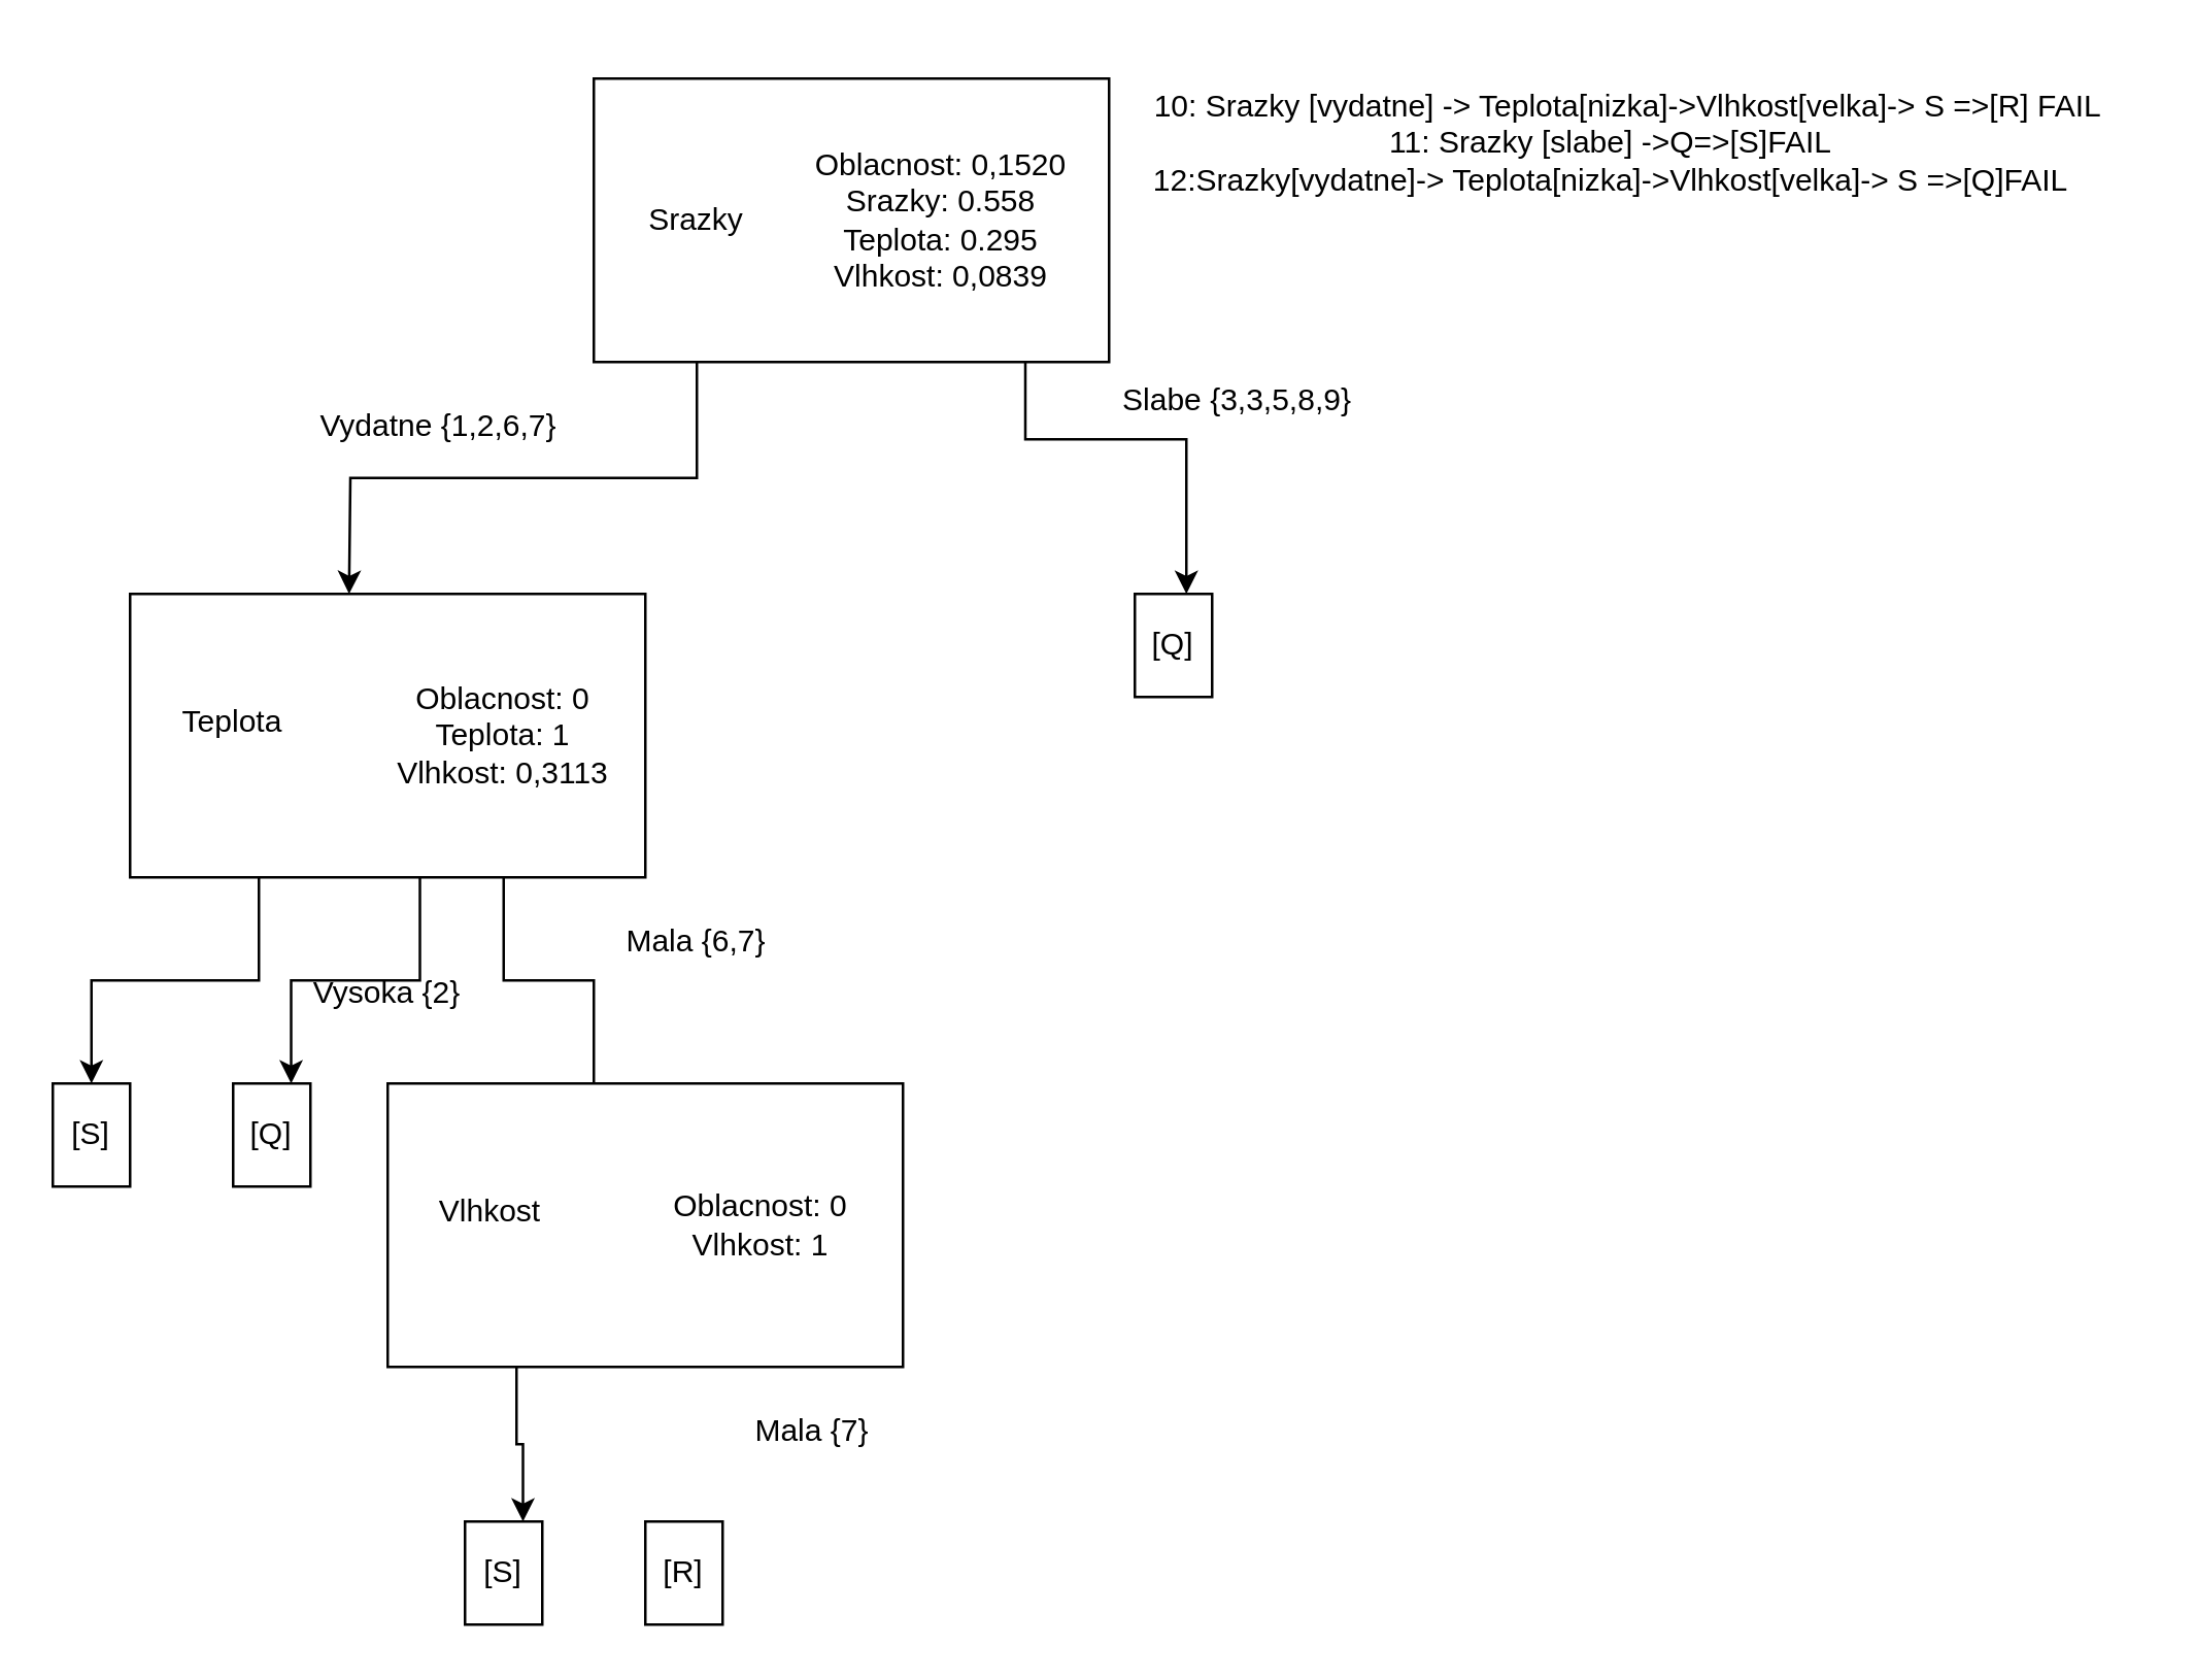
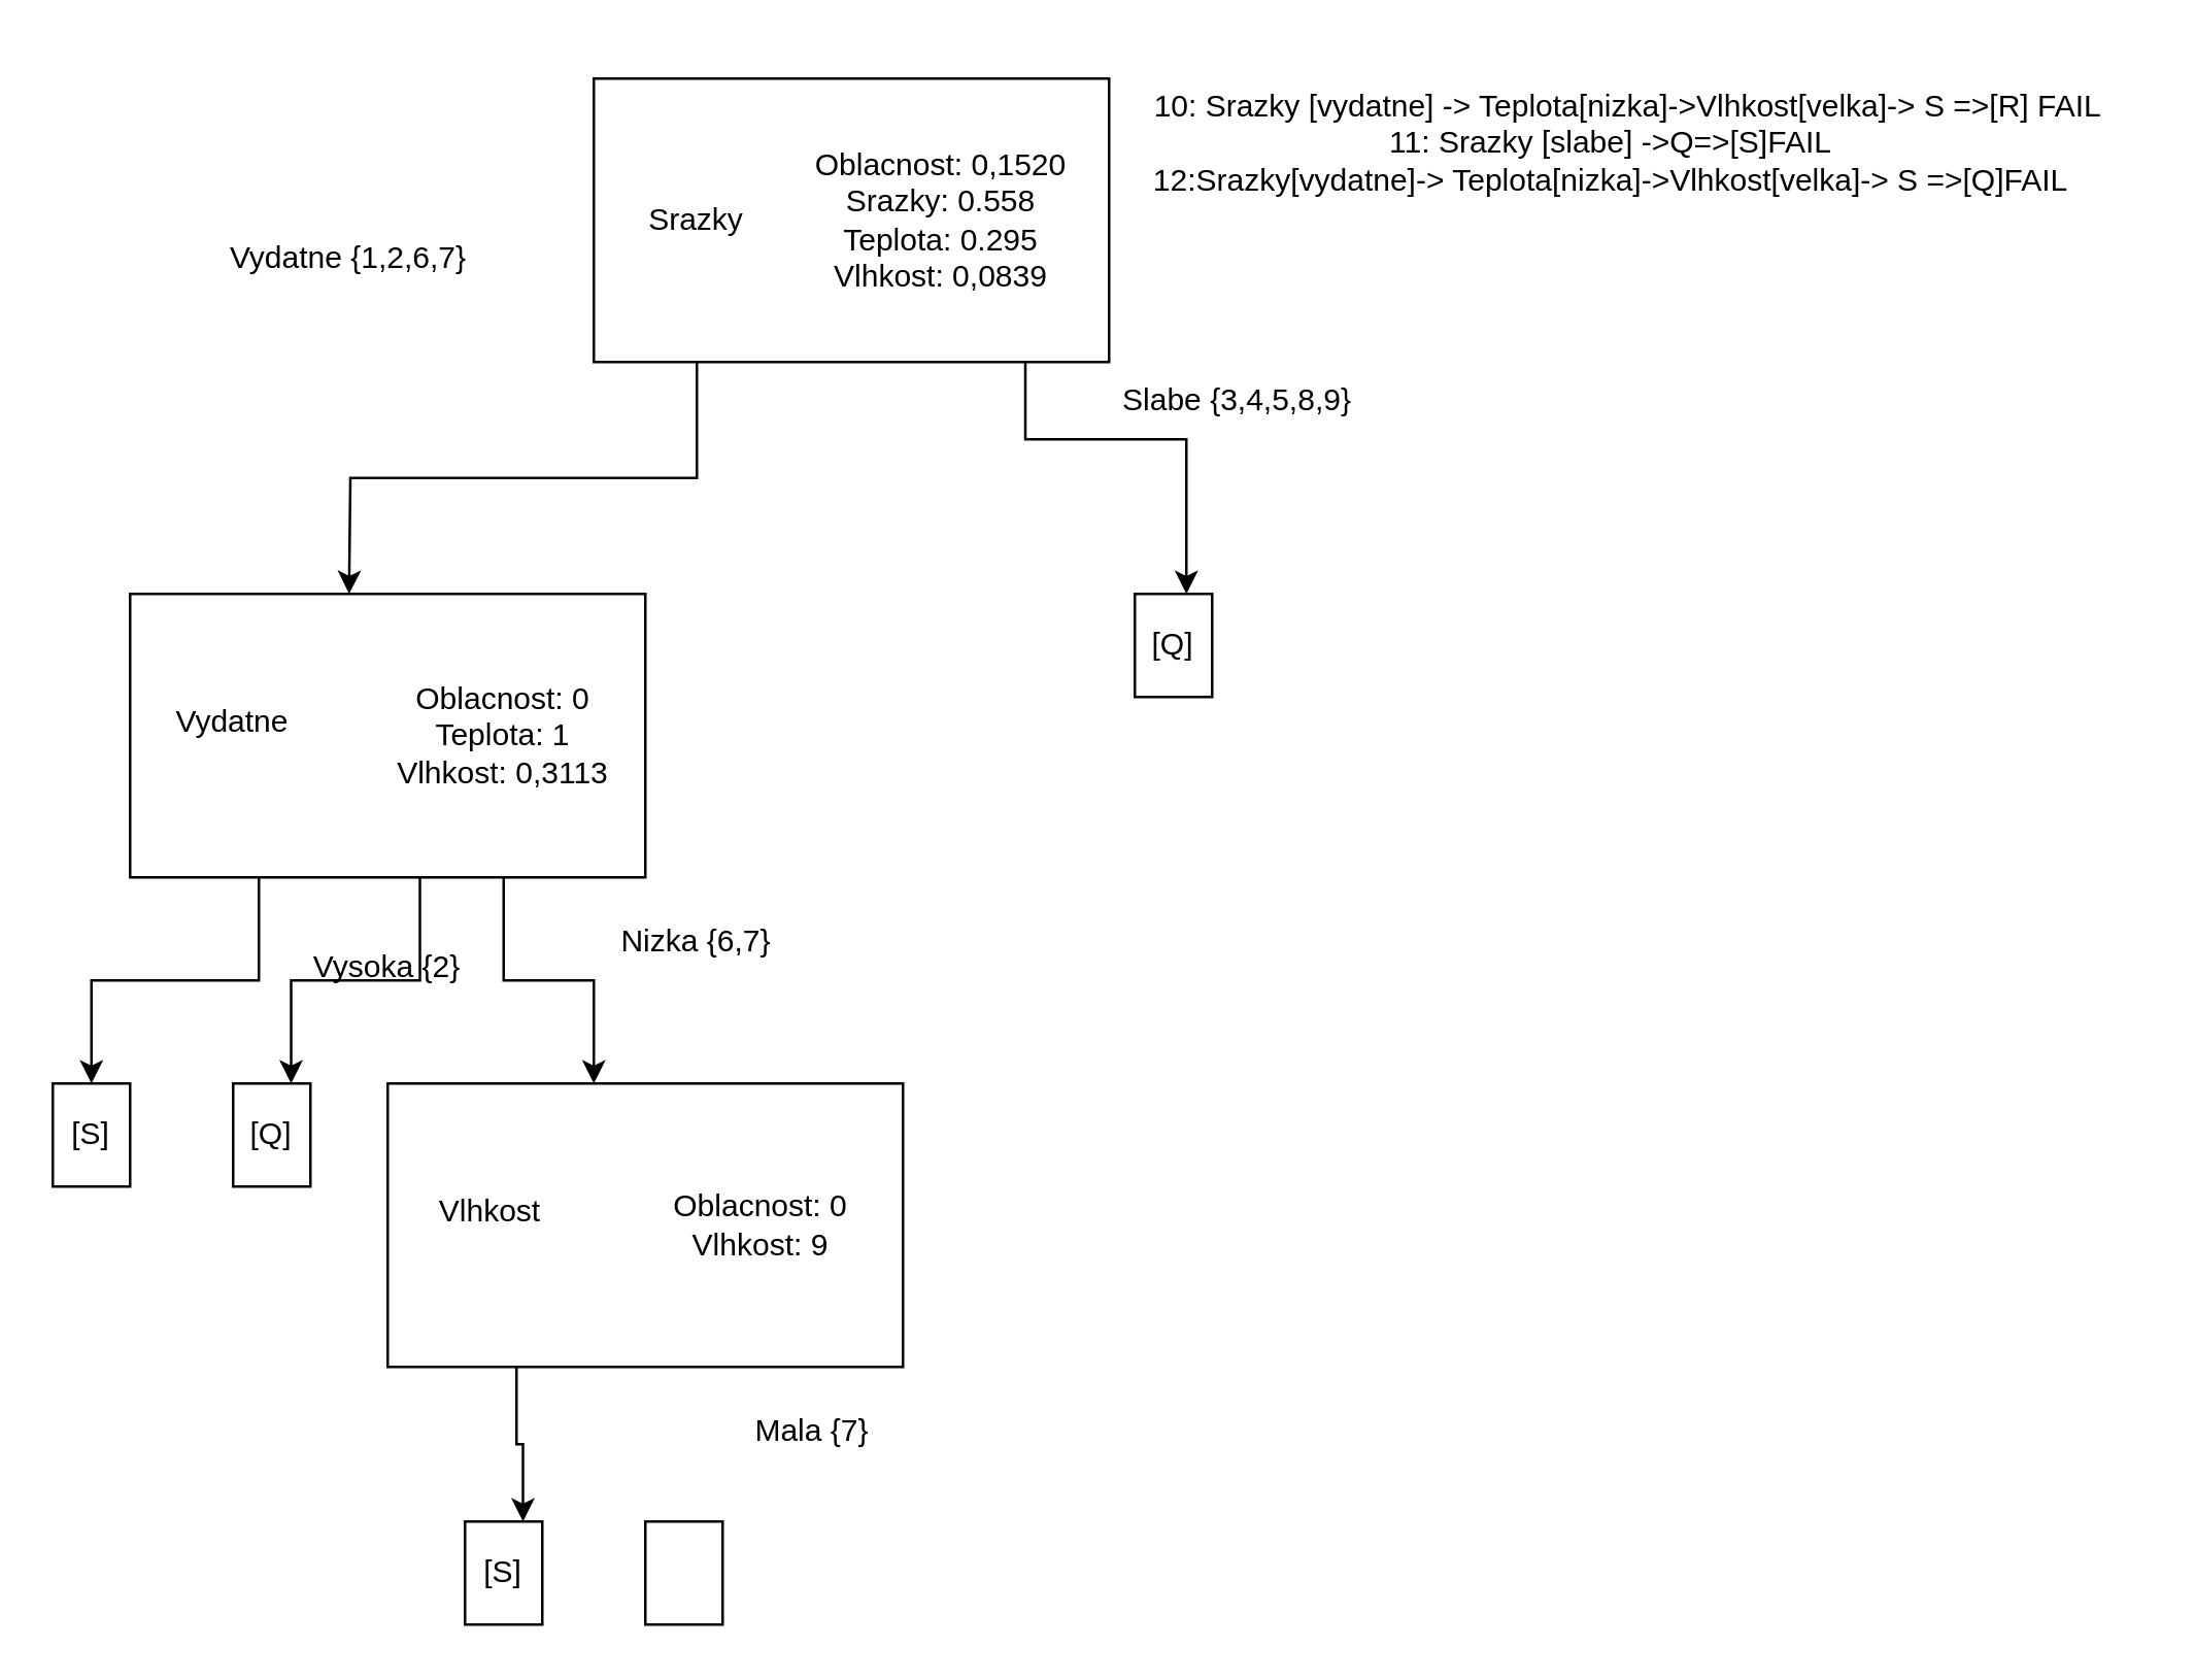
  <mxCell id="0" />
  <mxCell id="1" parent="0" />
  <mxCell id="2" value="" style="rounded=0;whiteSpace=wrap;html=1;" parent="1" vertex="1"><mxGeometry x="230" y="30" width="200" height="110" as="geometry" /></mxCell>
  <mxCell id="3" style="edgeStyle=orthogonalEdgeStyle;rounded=0;orthogonalLoop=1;jettySize=auto;html=1;exitX=0.75;exitY=1;exitDx=0;exitDy=0;entryX=0.2;entryY=0;entryDx=0;entryDy=0;entryPerimeter=0;" parent="1" source="4" edge="1"><mxGeometry relative="1" as="geometry"><Array as="points"><mxPoint x="398" y="170" /><mxPoint x="460" y="170" /></Array><mxPoint x="460" y="230" as="targetPoint" /></mxGeometry></mxCell>
  <mxCell id="4" value="&lt;div&gt;Oblacnost: 0,1520&lt;/div&gt;&lt;div&gt;Srazky: 0.558&lt;br&gt;&lt;/div&gt;&lt;div&gt;Teplota: 0.295&lt;br&gt;&lt;/div&gt;&lt;div&gt;Vlhkost: 0,0839&lt;br&gt;&lt;/div&gt;" style="text;html=1;strokeColor=none;fillColor=none;align=center;verticalAlign=middle;whiteSpace=wrap;rounded=0;" parent="1" vertex="1"><mxGeometry x="300" y="30" width="130" height="110" as="geometry" /></mxCell>
  <mxCell id="5" style="edgeStyle=orthogonalEdgeStyle;rounded=0;orthogonalLoop=1;jettySize=auto;html=1;exitX=0.5;exitY=1;exitDx=0;exitDy=0;entryX=0.5;entryY=0;entryDx=0;entryDy=0;" parent="1" source="6" edge="1"><mxGeometry relative="1" as="geometry"><mxPoint x="135" y="230" as="targetPoint" /></mxGeometry></mxCell>
  <mxCell id="6" value="Srazky" style="text;html=1;strokeColor=none;fillColor=none;align=center;verticalAlign=middle;whiteSpace=wrap;rounded=0;" parent="1" vertex="1"><mxGeometry x="230" y="30" width="80" height="110" as="geometry" /></mxCell>
- <mxCell id="7" value="Vydatne {1,2,6,7}" style="text;html=1;strokeColor=none;fillColor=none;align=center;verticalAlign=middle;whiteSpace=wrap;rounded=0;" parent="1" vertex="1"><mxGeometry x="120" y="150" width="100" height="30" as="geometry" /></mxCell>
- <mxCell id="8" value="Slabe {3,3,5,8,9}" style="text;html=1;strokeColor=none;fillColor=none;align=center;verticalAlign=middle;whiteSpace=wrap;rounded=0;" parent="1" vertex="1"><mxGeometry x="420" y="140" width="120" height="30" as="geometry" /></mxCell>
+ <mxCell id="7" value="Vydatne {1,2,6,7}" style="text;html=1;strokeColor=none;fillColor=none;align=center;verticalAlign=middle;whiteSpace=wrap;rounded=0;" parent="1" vertex="1"><mxGeometry x="85" y="85" width="100" height="30" as="geometry" /></mxCell>
+ <mxCell id="8" value="Slabe {3,4,5,8,9}" style="text;html=1;strokeColor=none;fillColor=none;align=center;verticalAlign=middle;whiteSpace=wrap;rounded=0;" parent="1" vertex="1"><mxGeometry x="420" y="140" width="120" height="30" as="geometry" /></mxCell>
  <mxCell id="9" value="&lt;div&gt;&amp;nbsp;&amp;nbsp;&amp;nbsp; 10: Srazky [vydatne] -&amp;gt; Teplota[nizka]-&amp;gt;Vlhkost[velka]-&amp;gt; S =&amp;gt;[R] FAIL&lt;/div&gt;&lt;div&gt;11: Srazky [slabe] -&amp;gt;Q=&amp;gt;[S]FAIL&lt;br&gt;&lt;/div&gt;12:Srazky[vydatne]-&amp;gt; Teplota[nizka]-&amp;gt;Vlhkost[velka]-&amp;gt; S =&amp;gt;[Q]FAIL" style="text;html=1;strokeColor=none;fillColor=none;align=center;verticalAlign=middle;whiteSpace=wrap;rounded=0;" parent="1" vertex="1"><mxGeometry x="420" y="20" width="410" height="70" as="geometry" /></mxCell>
  <mxCell id="10" style="edgeStyle=orthogonalEdgeStyle;rounded=0;orthogonalLoop=1;jettySize=auto;html=1;exitX=0.25;exitY=1;exitDx=0;exitDy=0;entryX=0.5;entryY=0;entryDx=0;entryDy=0;" edge="1" parent="1" source="11" target="16"><mxGeometry relative="1" as="geometry" /></mxCell>
  <mxCell id="11" value="" style="rounded=0;whiteSpace=wrap;html=1;" vertex="1" parent="1"><mxGeometry x="50" y="230" width="200" height="110" as="geometry" /></mxCell>
  <mxCell id="12" style="edgeStyle=orthogonalEdgeStyle;rounded=0;orthogonalLoop=1;jettySize=auto;html=1;exitX=0.25;exitY=1;exitDx=0;exitDy=0;entryX=0.75;entryY=0;entryDx=0;entryDy=0;" edge="1" parent="1" source="14" target="19"><mxGeometry relative="1" as="geometry" /></mxCell>
- <mxCell id="13" style="edgeStyle=orthogonalEdgeStyle;rounded=0;orthogonalLoop=1;jettySize=auto;html=1;exitX=0.5;exitY=1;exitDx=0;exitDy=0;entryX=1;entryY=0;entryDx=0;entryDy=0;endArrow=none;" edge="1" parent="1" source="14" target="24"><mxGeometry relative="1" as="geometry" /></mxCell>
+ <mxCell id="13" style="edgeStyle=orthogonalEdgeStyle;rounded=0;orthogonalLoop=1;jettySize=auto;html=1;exitX=0.5;exitY=1;exitDx=0;exitDy=0;entryX=1;entryY=0;entryDx=0;entryDy=0;" edge="1" parent="1" source="14" target="24"><mxGeometry relative="1" as="geometry" /></mxCell>
  <mxCell id="14" value="&lt;div&gt;Oblacnost: 0&lt;/div&gt;&lt;div&gt;Teplota: 1&lt;br&gt;&lt;/div&gt;&lt;div&gt;Vlhkost: 0,3113&lt;br&gt;&lt;/div&gt;" style="text;html=1;strokeColor=none;fillColor=none;align=center;verticalAlign=middle;whiteSpace=wrap;rounded=0;" vertex="1" parent="1"><mxGeometry x="130" y="230" width="130" height="110" as="geometry" /></mxCell>
- <mxCell id="15" value="Teplota" style="text;html=1;strokeColor=none;fillColor=none;align=center;verticalAlign=middle;whiteSpace=wrap;rounded=0;" vertex="1" parent="1"><mxGeometry x="50" y="230" width="80" height="100" as="geometry" /></mxCell>
+ <mxCell id="15" value="Vydatne" style="text;html=1;strokeColor=none;fillColor=none;align=center;verticalAlign=middle;whiteSpace=wrap;rounded=0;" vertex="1" parent="1"><mxGeometry x="50" y="230" width="80" height="100" as="geometry" /></mxCell>
  <mxCell id="16" value="" style="rounded=0;whiteSpace=wrap;html=1;" vertex="1" parent="1"><mxGeometry x="20" y="420" width="30" height="40" as="geometry" /></mxCell>
  <mxCell id="17" value="[S]" style="text;html=1;strokeColor=none;fillColor=none;align=center;verticalAlign=middle;whiteSpace=wrap;rounded=0;" vertex="1" parent="1"><mxGeometry x="20" y="420" width="30" height="40" as="geometry" /></mxCell>
  <mxCell id="18" value="" style="rounded=0;whiteSpace=wrap;html=1;" vertex="1" parent="1"><mxGeometry x="90" y="420" width="30" height="40" as="geometry" /></mxCell>
  <mxCell id="19" value="[Q]" style="text;html=1;strokeColor=none;fillColor=none;align=center;verticalAlign=middle;whiteSpace=wrap;rounded=0;" vertex="1" parent="1"><mxGeometry x="90" y="420" width="30" height="40" as="geometry" /></mxCell>
- <mxCell id="20" value="Vysoka {2}" style="text;html=1;strokeColor=none;fillColor=none;align=center;verticalAlign=middle;whiteSpace=wrap;rounded=0;" vertex="1" parent="1"><mxGeometry x="100" y="370" width="100" height="30" as="geometry" /></mxCell>
+ <mxCell id="20" value="Vysoka {2}" style="text;html=1;strokeColor=none;fillColor=none;align=center;verticalAlign=middle;whiteSpace=wrap;rounded=0;" vertex="1" parent="1"><mxGeometry x="100" y="360" width="100" height="30" as="geometry" /></mxCell>
  <mxCell id="21" style="edgeStyle=orthogonalEdgeStyle;rounded=0;orthogonalLoop=1;jettySize=auto;html=1;exitX=0.25;exitY=1;exitDx=0;exitDy=0;entryX=0.75;entryY=0;entryDx=0;entryDy=0;" edge="1" parent="1" source="22" target="27"><mxGeometry relative="1" as="geometry" /></mxCell>
  <mxCell id="22" value="" style="rounded=0;whiteSpace=wrap;html=1;" vertex="1" parent="1"><mxGeometry x="150" y="420" width="200" height="110" as="geometry" /></mxCell>
- <mxCell id="23" value="&lt;div&gt;Oblacnost: 0&lt;/div&gt;&lt;div&gt;Vlhkost: 1&lt;br&gt;&lt;/div&gt;" style="text;html=1;strokeColor=none;fillColor=none;align=center;verticalAlign=middle;whiteSpace=wrap;rounded=0;" vertex="1" parent="1"><mxGeometry x="230" y="420" width="130" height="110" as="geometry" /></mxCell>
+ <mxCell id="23" value="&lt;div&gt;Oblacnost: 0&lt;/div&gt;&lt;div&gt;Vlhkost: 9&lt;br&gt;&lt;/div&gt;" style="text;html=1;strokeColor=none;fillColor=none;align=center;verticalAlign=middle;whiteSpace=wrap;rounded=0;" vertex="1" parent="1"><mxGeometry x="230" y="420" width="130" height="110" as="geometry" /></mxCell>
  <mxCell id="24" value="Vlhkost" style="text;html=1;strokeColor=none;fillColor=none;align=center;verticalAlign=middle;whiteSpace=wrap;rounded=0;" vertex="1" parent="1"><mxGeometry x="150" y="420" width="80" height="100" as="geometry" /></mxCell>
- <mxCell id="25" value="Mala {6,7}" style="text;html=1;strokeColor=none;fillColor=none;align=center;verticalAlign=middle;whiteSpace=wrap;rounded=0;" vertex="1" parent="1"><mxGeometry x="220" y="350" width="100" height="30" as="geometry" /></mxCell>
+ <mxCell id="25" value="Nizka {6,7}" style="text;html=1;strokeColor=none;fillColor=none;align=center;verticalAlign=middle;whiteSpace=wrap;rounded=0;" vertex="1" parent="1"><mxGeometry x="220" y="350" width="100" height="30" as="geometry" /></mxCell>
  <mxCell id="26" value="" style="rounded=0;whiteSpace=wrap;html=1;" vertex="1" parent="1"><mxGeometry x="180" y="590" width="30" height="40" as="geometry" /></mxCell>
  <mxCell id="27" value="[S]" style="text;html=1;strokeColor=none;fillColor=none;align=center;verticalAlign=middle;whiteSpace=wrap;rounded=0;" vertex="1" parent="1"><mxGeometry x="180" y="590" width="30" height="40" as="geometry" /></mxCell>
  <mxCell id="28" value="" style="rounded=0;whiteSpace=wrap;html=1;" vertex="1" parent="1"><mxGeometry x="250" y="590" width="30" height="40" as="geometry" /></mxCell>
- <mxCell id="29" value="[R]" style="text;html=1;strokeColor=none;fillColor=none;align=center;verticalAlign=middle;whiteSpace=wrap;rounded=0;" vertex="1" parent="1"><mxGeometry x="250" y="590" width="30" height="40" as="geometry" /></mxCell>
  <mxCell id="30" value="Mala {7}" style="text;html=1;strokeColor=none;fillColor=none;align=center;verticalAlign=middle;whiteSpace=wrap;rounded=0;" vertex="1" parent="1"><mxGeometry x="265" y="540" width="100" height="30" as="geometry" /></mxCell>
  <mxCell id="31" value="" style="rounded=0;whiteSpace=wrap;html=1;" vertex="1" parent="1"><mxGeometry x="440" y="230" width="30" height="40" as="geometry" /></mxCell>
  <mxCell id="32" value="[Q]" style="text;html=1;strokeColor=none;fillColor=none;align=center;verticalAlign=middle;whiteSpace=wrap;rounded=0;" vertex="1" parent="1"><mxGeometry x="440" y="230" width="30" height="40" as="geometry" /></mxCell>
